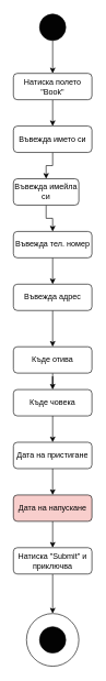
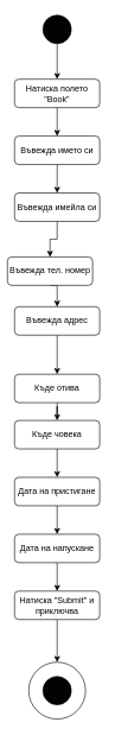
  <mxCell id="0" />
  <mxCell id="1" parent="0" />
  <mxCell id="2" style="edgeStyle=orthogonalEdgeStyle;rounded=0;orthogonalLoop=1;jettySize=auto;html=1;entryX=0.5;entryY=0;entryDx=0;entryDy=0;" edge="1" parent="1" source="3" target="5"><mxGeometry relative="1" as="geometry" /></mxCell>
  <mxCell id="3" value="" style="ellipse;whiteSpace=wrap;html=1;aspect=fixed;fillColor=#030303;" vertex="1" parent="1"><mxGeometry x="60" y="20" width="40" height="40" as="geometry" /></mxCell>
  <mxCell id="4" style="edgeStyle=orthogonalEdgeStyle;rounded=0;orthogonalLoop=1;jettySize=auto;html=1;entryX=0.5;entryY=0;entryDx=0;entryDy=0;" edge="1" parent="1" source="5" target="7"><mxGeometry relative="1" as="geometry" /></mxCell>
  <mxCell id="5" value="Натиска полето &quot;Book&quot;" style="rounded=1;whiteSpace=wrap;html=1;" vertex="1" parent="1"><mxGeometry x="20" y="110" width="120" height="40" as="geometry" /></mxCell>
  <mxCell id="6" style="edgeStyle=orthogonalEdgeStyle;rounded=0;orthogonalLoop=1;jettySize=auto;html=1;exitX=0.5;exitY=1;exitDx=0;exitDy=0;entryX=0.5;entryY=0;entryDx=0;entryDy=0;" edge="1" parent="1" source="7" target="9"><mxGeometry relative="1" as="geometry" /></mxCell>
  <mxCell id="7" value="Въвежда името си" style="rounded=1;whiteSpace=wrap;html=1;" vertex="1" parent="1"><mxGeometry x="20" y="190" width="120" height="40" as="geometry" /></mxCell>
  <mxCell id="8" style="edgeStyle=orthogonalEdgeStyle;rounded=0;orthogonalLoop=1;jettySize=auto;html=1;exitX=0.5;exitY=1;exitDx=0;exitDy=0;entryX=0.5;entryY=0;entryDx=0;entryDy=0;" edge="1" parent="1" source="9" target="11"><mxGeometry relative="1" as="geometry" /></mxCell>
- <mxCell id="9" value="Въвежда имейла си" style="rounded=1;whiteSpace=wrap;html=1;" vertex="1" parent="1"><mxGeometry x="20" y="270" width="100" height="40" as="geometry" /></mxCell>
+ <mxCell id="9" value="Въвежда имейла си" style="rounded=1;whiteSpace=wrap;html=1;" vertex="1" parent="1"><mxGeometry x="20" y="270" width="120" height="40" as="geometry" /></mxCell>
  <mxCell id="10" style="edgeStyle=orthogonalEdgeStyle;rounded=0;orthogonalLoop=1;jettySize=auto;html=1;exitX=0.5;exitY=1;exitDx=0;exitDy=0;entryX=0.5;entryY=0;entryDx=0;entryDy=0;" edge="1" parent="1" source="11" target="13"><mxGeometry relative="1" as="geometry" /></mxCell>
- <mxCell id="11" value="Въвежда тел. номер" style="rounded=1;whiteSpace=wrap;html=1;" vertex="1" parent="1"><mxGeometry x="20" y="350" width="120" height="40" as="geometry" /></mxCell>
+ <mxCell id="11" value="Въвежда тел. номер" style="rounded=1;whiteSpace=wrap;html=1;" vertex="1" parent="1"><mxGeometry x="10" y="360" width="120" height="40" as="geometry" /></mxCell>
  <mxCell id="12" style="edgeStyle=orthogonalEdgeStyle;rounded=0;orthogonalLoop=1;jettySize=auto;html=1;entryX=0.5;entryY=0;entryDx=0;entryDy=0;" edge="1" parent="1" source="13" target="15"><mxGeometry relative="1" as="geometry" /></mxCell>
  <mxCell id="13" value="Въвежда адрес" style="rounded=1;whiteSpace=wrap;html=1;" vertex="1" parent="1"><mxGeometry x="20" y="430" width="120" height="40" as="geometry" /></mxCell>
  <mxCell id="14" style="edgeStyle=orthogonalEdgeStyle;rounded=0;orthogonalLoop=1;jettySize=auto;html=1;entryX=0.5;entryY=0;entryDx=0;entryDy=0;" edge="1" parent="1" source="15" target="17"><mxGeometry relative="1" as="geometry" /></mxCell>
  <mxCell id="15" value="Къде отива" style="rounded=1;whiteSpace=wrap;html=1;" vertex="1" parent="1"><mxGeometry x="20" y="525" width="120" height="40" as="geometry" /></mxCell>
  <mxCell id="16" style="edgeStyle=orthogonalEdgeStyle;rounded=0;orthogonalLoop=1;jettySize=auto;html=1;entryX=0.5;entryY=0;entryDx=0;entryDy=0;" edge="1" parent="1" source="17" target="23"><mxGeometry relative="1" as="geometry" /></mxCell>
  <mxCell id="17" value="Къде човека" style="rounded=1;whiteSpace=wrap;html=1;" vertex="1" parent="1"><mxGeometry x="20" y="590" width="120" height="40" as="geometry" /></mxCell>
  <mxCell id="18" style="edgeStyle=orthogonalEdgeStyle;rounded=0;orthogonalLoop=1;jettySize=auto;html=1;entryX=0.5;entryY=0;entryDx=0;entryDy=0;" edge="1" parent="1" source="19" target="24"><mxGeometry relative="1" as="geometry" /></mxCell>
  <mxCell id="19" value="Натиска &quot;Submit&quot; и приключва" style="rounded=1;whiteSpace=wrap;html=1;" vertex="1" parent="1"><mxGeometry x="20" y="830" width="120" height="40" as="geometry" /></mxCell>
  <mxCell id="20" style="edgeStyle=orthogonalEdgeStyle;rounded=0;orthogonalLoop=1;jettySize=auto;html=1;entryX=0.5;entryY=0;entryDx=0;entryDy=0;" edge="1" parent="1" source="21" target="19"><mxGeometry relative="1" as="geometry" /></mxCell>
- <mxCell id="21" value="Дата на напускане" style="rounded=1;whiteSpace=wrap;html=1;fillColor=#f8cecc;" vertex="1" parent="1"><mxGeometry x="20" y="750" width="120" height="40" as="geometry" /></mxCell>
+ <mxCell id="21" value="Дата на напускане" style="rounded=1;whiteSpace=wrap;html=1;" vertex="1" parent="1"><mxGeometry x="20" y="750" width="120" height="40" as="geometry" /></mxCell>
  <mxCell id="22" style="edgeStyle=orthogonalEdgeStyle;rounded=0;orthogonalLoop=1;jettySize=auto;html=1;entryX=0.5;entryY=0;entryDx=0;entryDy=0;" edge="1" parent="1" source="23" target="21"><mxGeometry relative="1" as="geometry" /></mxCell>
  <mxCell id="23" value="Дата на пристигане" style="rounded=1;whiteSpace=wrap;html=1;" vertex="1" parent="1"><mxGeometry x="20" y="670" width="120" height="40" as="geometry" /></mxCell>
  <mxCell id="24" value="" style="ellipse;whiteSpace=wrap;html=1;aspect=fixed;" vertex="1" parent="1"><mxGeometry x="40" y="930" width="80" height="80" as="geometry" /></mxCell>
  <mxCell id="25" value="" style="ellipse;whiteSpace=wrap;html=1;aspect=fixed;fillColor=#030303;" vertex="1" parent="1"><mxGeometry x="60" y="950" width="40" height="40" as="geometry" /></mxCell>
